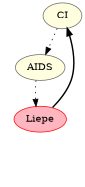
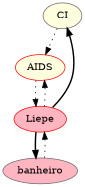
  digraph {
    node [color=gray40 fillcolor=lightyellow style=filled]
    edge [style=dotted]
    CI
-   AIDS
+   AIDS [color=red]
    Liepe [color=red fillcolor=lightpink]
+   banheiro [fillcolor=lightpink]
    CI -> AIDS
    AIDS -> Liepe
    Liepe -> CI [style=bold]
+   Liepe -> AIDS
+   Liepe -> banheiro [style=bold]
+   banheiro -> Liepe
  }
